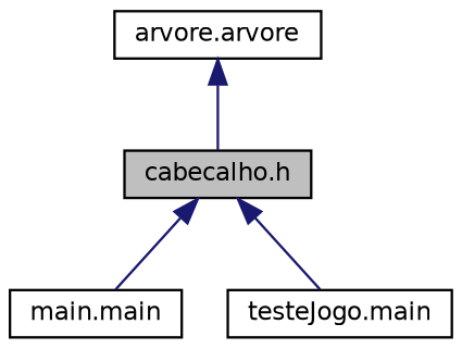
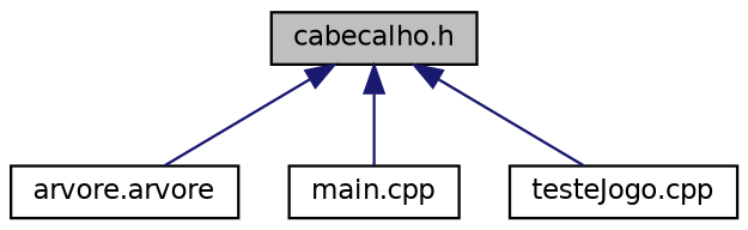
  digraph {
    node [color=black fillcolor=white fontname=Helvetica fontsize=10 shape=record style=filled]
    edge [color=midnightblue dir=back fontname=Helvetica fontsize=10 labelfontname=Helvetica labelfontsize=10 style=solid]
    n1 [fillcolor=grey75 fontcolor=black height=0.2 label="cabecalho.h" width=0.4]
    n2 [height=0.2 label="arvore.arvore" width=0.4]
-   n3 [height=0.2 label="main.main" width=0.4]
-   n4 [height=0.2 label="testeJogo.main" width=0.4]
-   n2 -> n1
+   n3 [height=0.2 label="main.cpp" width=0.4]
+   n4 [height=0.2 label="testeJogo.cpp" width=0.4]
+   n1 -> n2
    n1 -> n3
    n1 -> n4
  }
